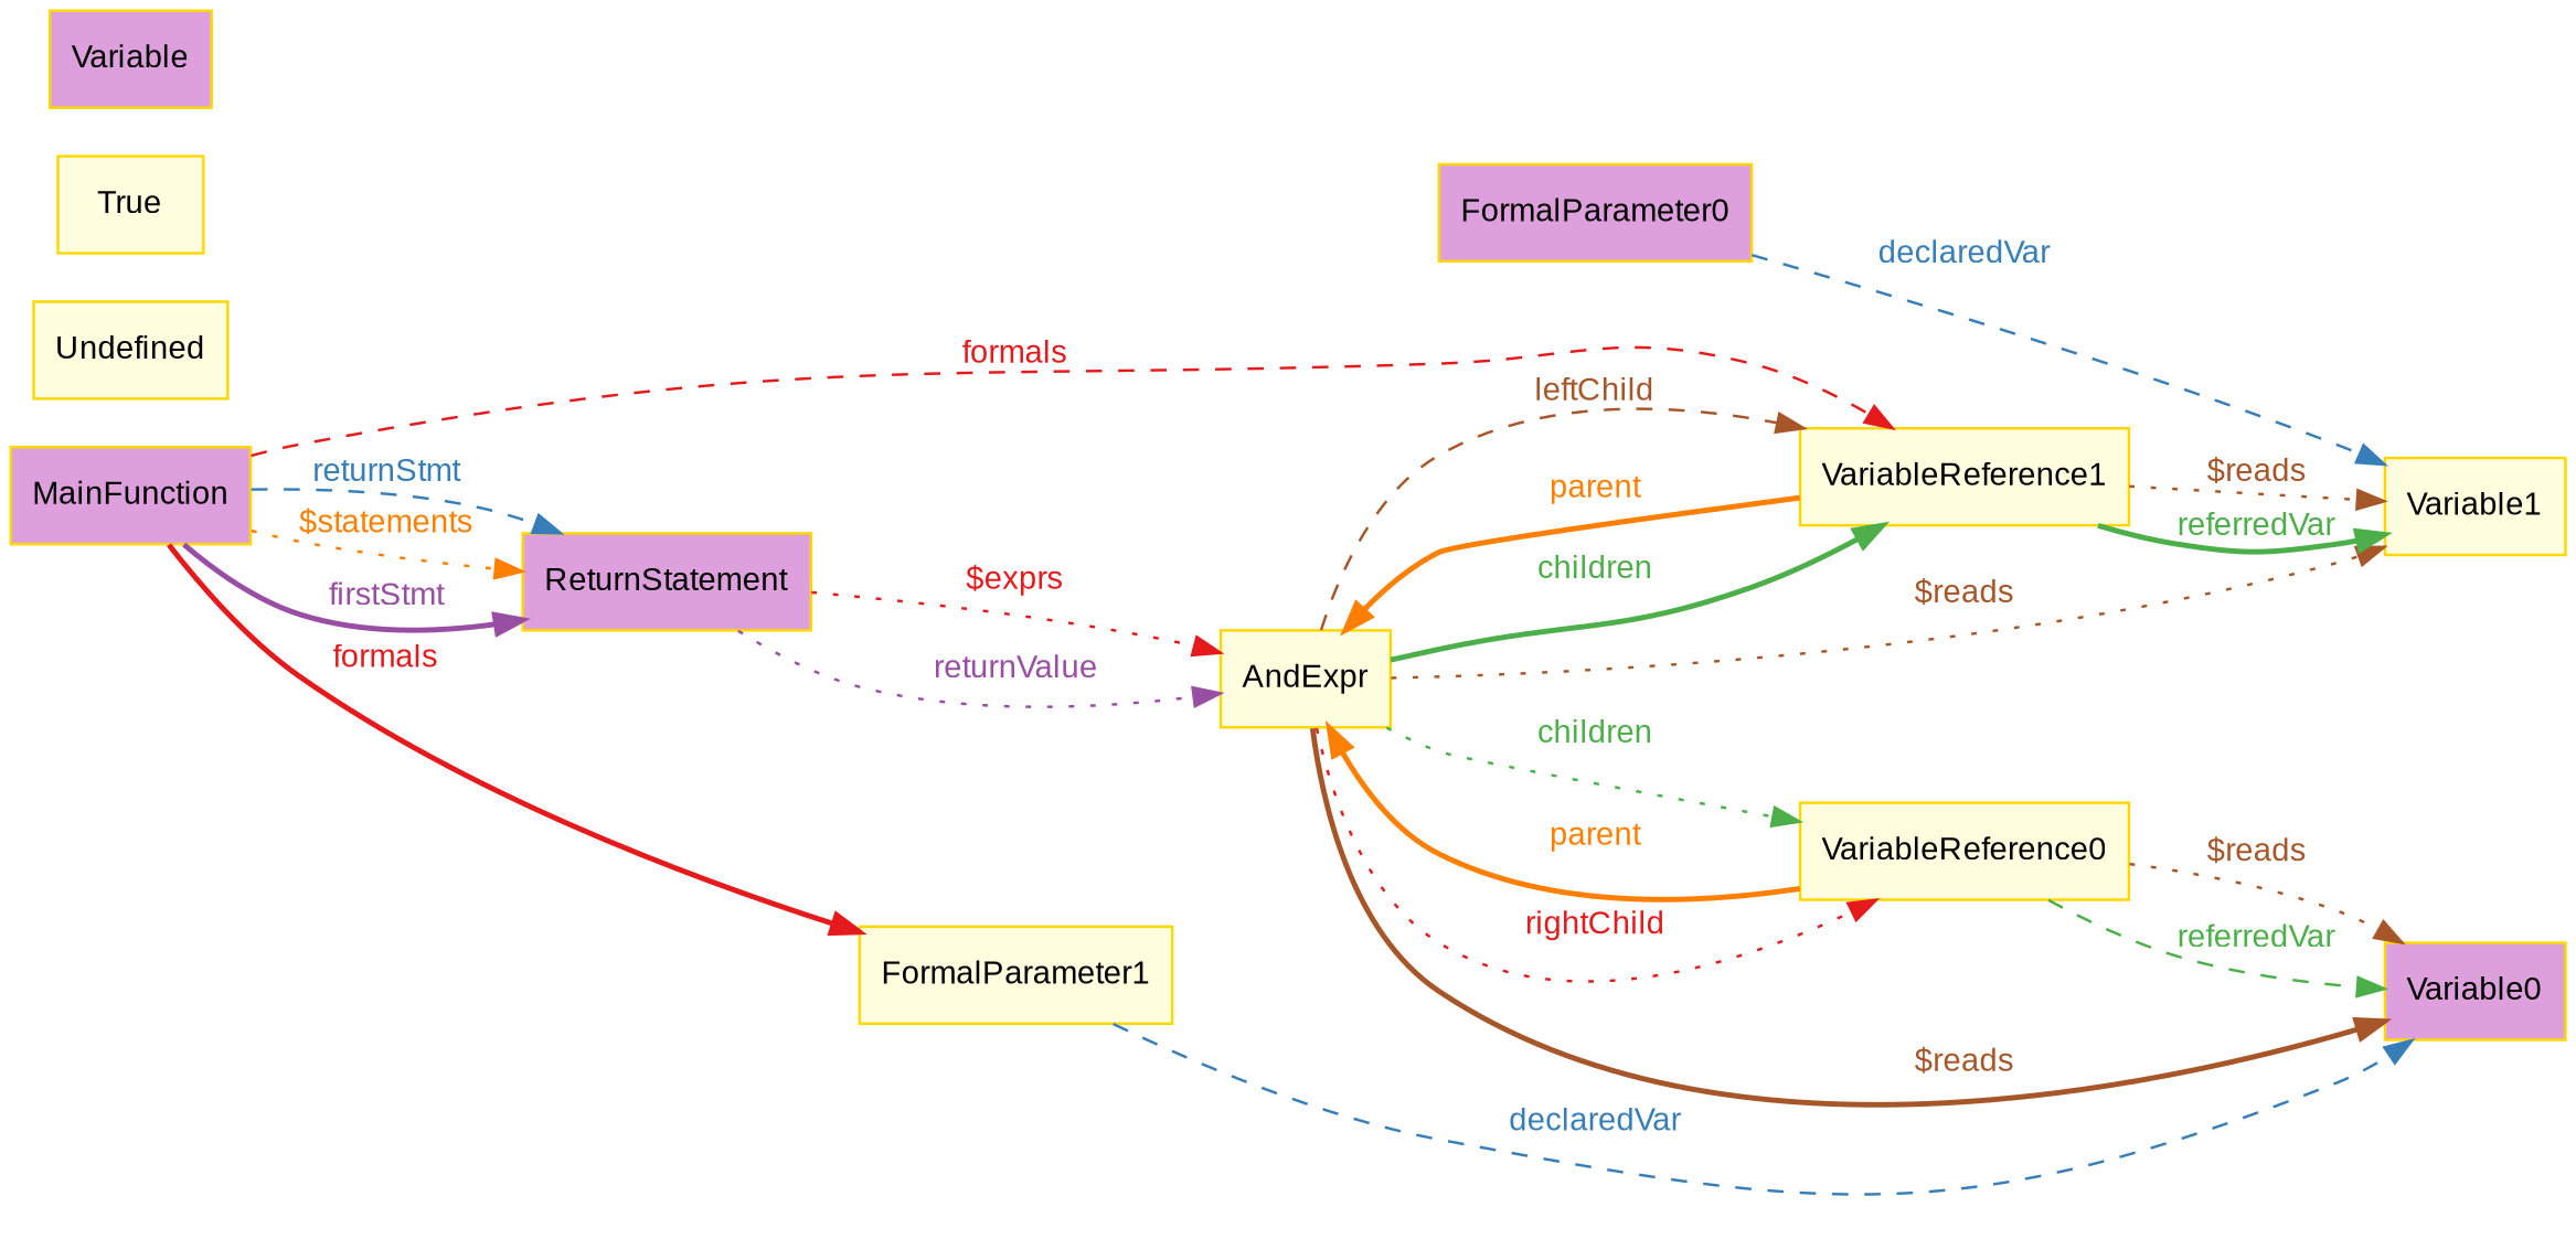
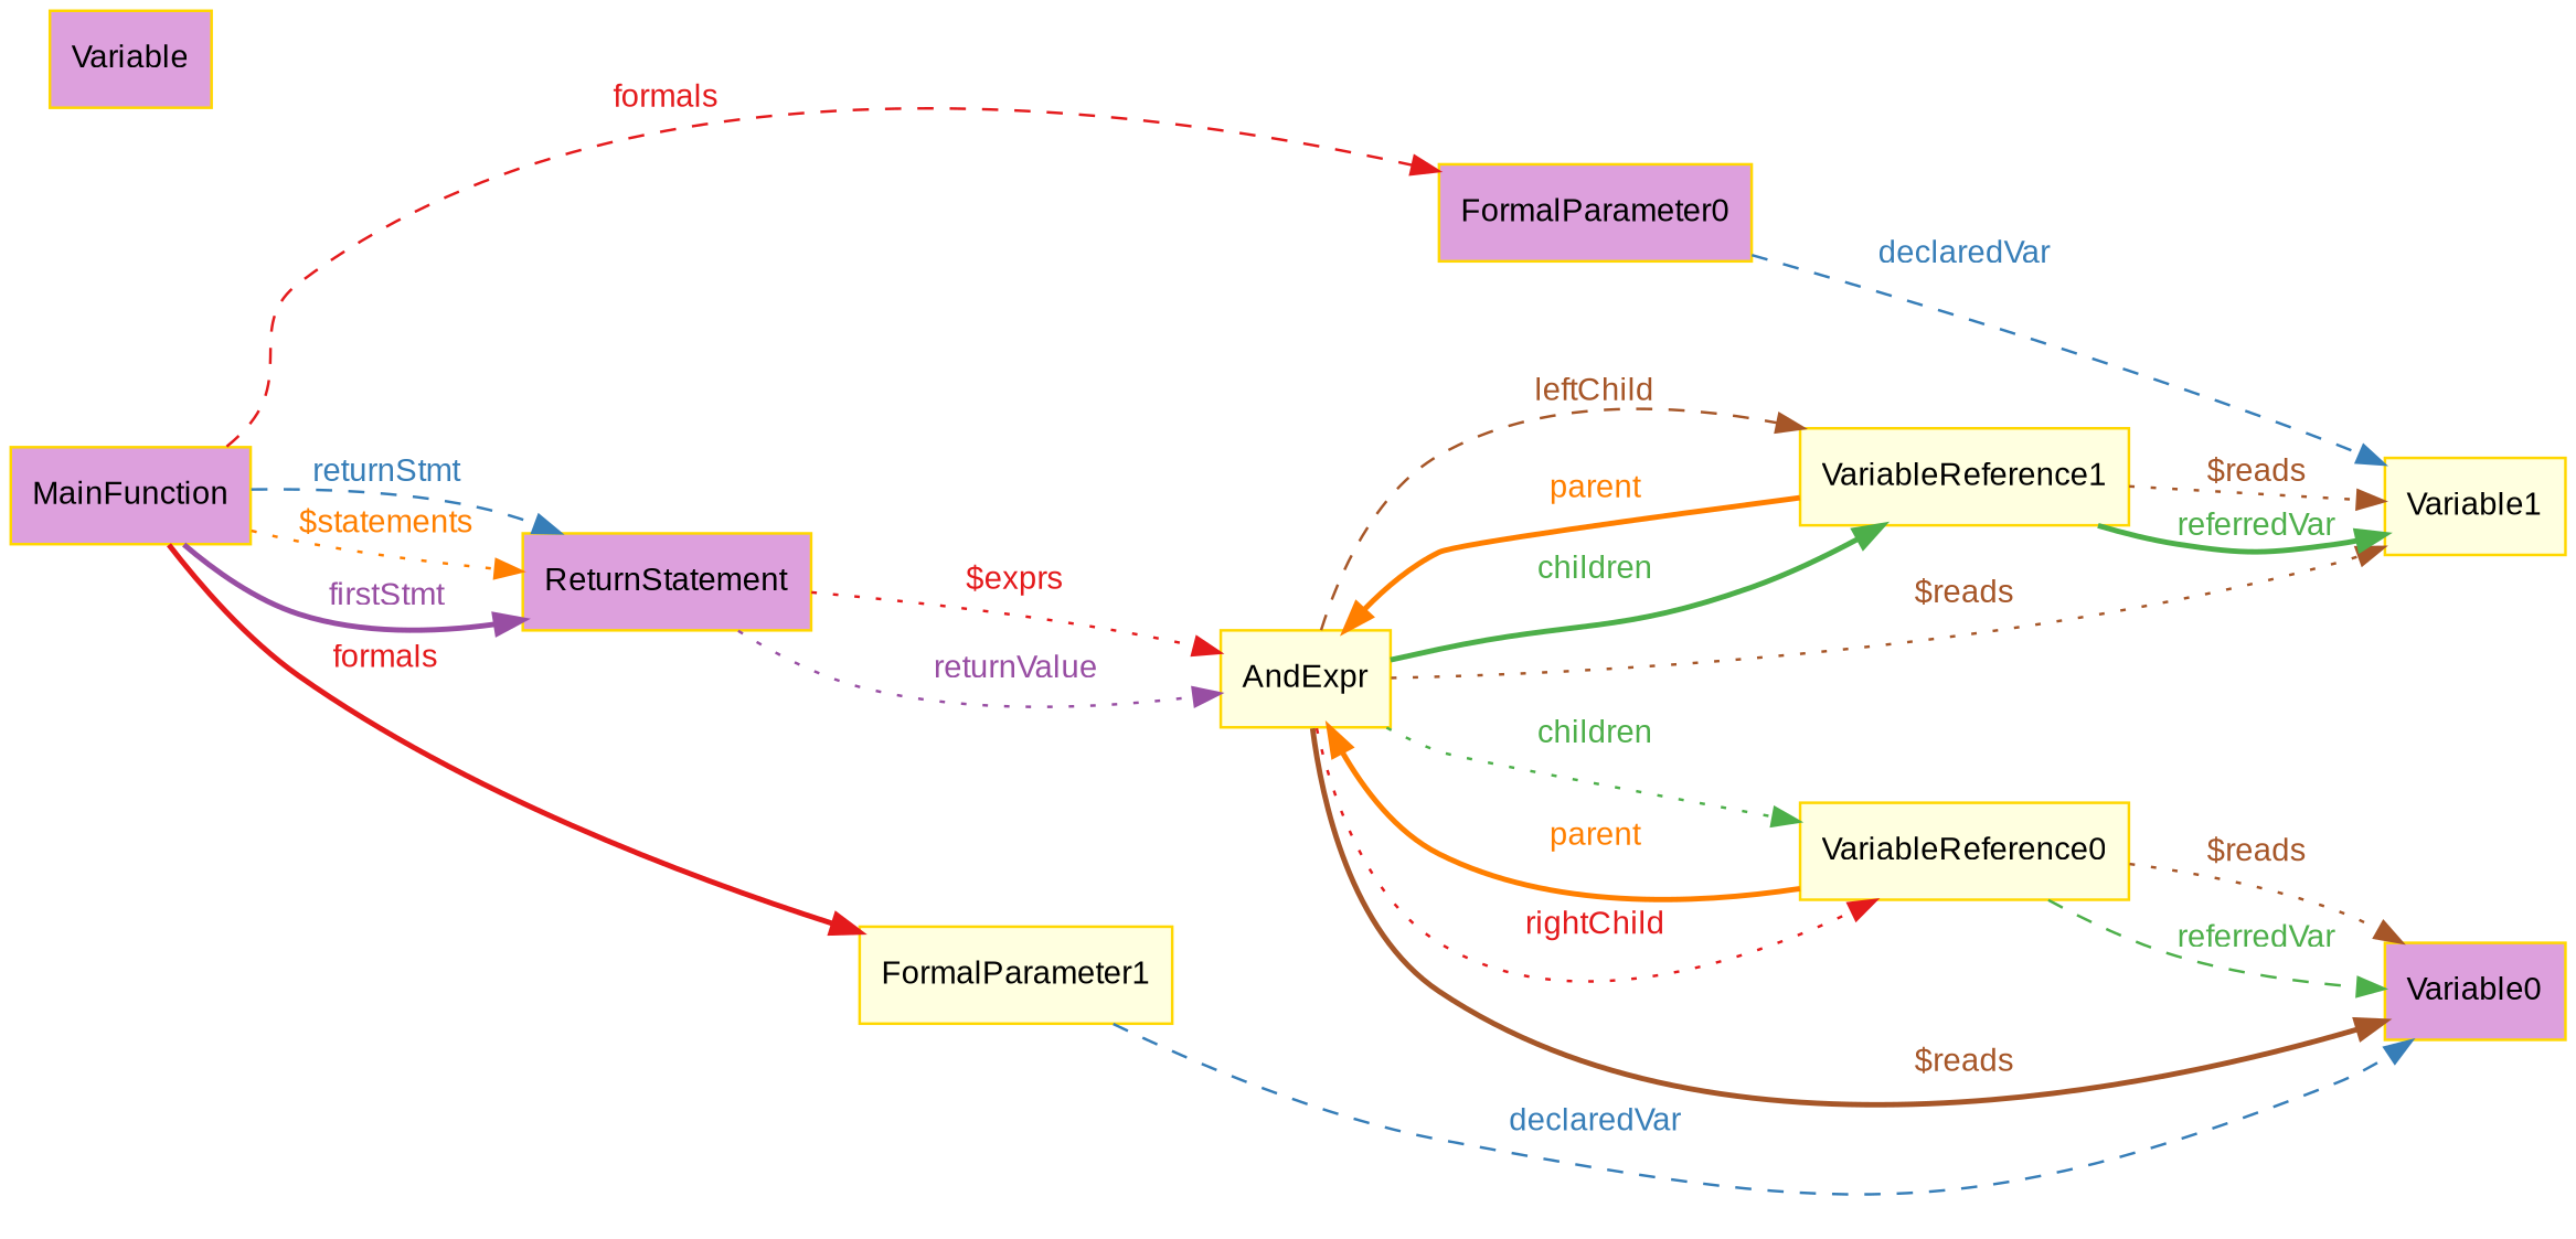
  digraph {
    fontname="Liberation Sans"
    fontsize=12
    rankdir=LR
    node [color="#ffd700" fillcolor=lightyellow fontcolor="#000000" fontname="Liberation Sans" fontsize=12 shape=box style="filled, solid"]
    edge [color="#a65628" dir=forward fontcolor="#a65628" fontname="Liberation Sans" fontsize=12 style=dotted uuid="<MainFunction, ReturnStatement>" weight=1]
    n1 [fillcolor=plum label=ReturnStatement uuid=ReturnStatement]
    n2 [label=AndExpr uuid=AndExpr]
    n3 [fillcolor=plum label=Variable0 uuid=Variable0]
    n4 [label=Variable1 uuid=Variable1]
    n5 [label=VariableReference0 uuid=VariableReference0]
    n6 [label=VariableReference1 uuid=VariableReference1]
    n7 [fillcolor=plum label=MainFunction uuid=MainFunction]
    n8 [fillcolor=plum label=FormalParameter0 uuid=FormalParameter0]
    n9 [label=FormalParameter1 uuid=FormalParameter1]
-   n10 [label=Undefined uuid=Undefined]
-   n11 [label=True uuid=True]
    n12 [fillcolor=plum label=Variable uuid=False]
    n1 -> n2 [color="#e41a1c" fontcolor="#e41a1c" label="$exprs" uuid="<ReturnStatement, AndExpr>"]
    n1 -> n2 [color="#984ea3" fontcolor="#984ea3" label=returnValue uuid="<ReturnStatement, AndExpr>"]
    n2 -> n3 [label="$reads" style=bold uuid="<AndExpr, Variable0>"]
    n2 -> n4 [label="$reads" uuid="<AndExpr, Variable1>"]
    n2 -> n5 [color="#4daf4a" fontcolor="#4daf4a" label=children uuid="<AndExpr, VariableReference0>"]
    n2 -> n5 [color="#ff7f00" dir=back fontcolor="#ff7f00" label=parent style=bold uuid="<VariableReference0, AndExpr>"]
    n2 -> n5 [color="#e41a1c" fontcolor="#e41a1c" label=rightChild uuid="<AndExpr, VariableReference0>"]
    n2 -> n6 [color="#4daf4a" fontcolor="#4daf4a" label=children style=bold uuid="<AndExpr, VariableReference1>"]
    n2 -> n6 [label=leftChild style=dashed uuid="<AndExpr, VariableReference1>"]
    n2 -> n6 [color="#ff7f00" dir=back fontcolor="#ff7f00" label=parent style=bold uuid="<VariableReference1, AndExpr>"]
    n5 -> n3 [label="$reads" uuid="<VariableReference0, Variable0>"]
    n5 -> n3 [color="#4daf4a" fontcolor="#4daf4a" label=referredVar style=dashed uuid="<VariableReference0, Variable0>"]
    n6 -> n4 [label="$reads" uuid="<VariableReference1, Variable1>"]
    n6 -> n4 [color="#4daf4a" fontcolor="#4daf4a" label=referredVar style=bold uuid="<VariableReference1, Variable1>"]
    n7 -> n1 [color="#ff7f00" fontcolor="#ff7f00" label="$statements"]
    n7 -> n1 [color="#984ea3" fontcolor="#984ea3" label=firstStmt style=bold]
    n7 -> n1 [color="#377eb8" fontcolor="#377eb8" label=returnStmt style=dashed]
-   n7 -> n6 [color="#e41a1c" fontcolor="#e41a1c" label=formals style=dashed uuid="<MainFunction, FormalParameter0>"]
+   n7 -> n8 [color="#e41a1c" fontcolor="#e41a1c" label=formals style=dashed uuid="<MainFunction, FormalParameter0>"]
    n7 -> n9 [color="#e41a1c" fontcolor="#e41a1c" label=formals style=bold uuid="<MainFunction, FormalParameter1>"]
    n8 -> n4 [color="#377eb8" fontcolor="#377eb8" label=declaredVar style=dashed uuid="<FormalParameter0, Variable1>"]
    n9 -> n3 [color="#377eb8" fontcolor="#377eb8" label=declaredVar style=dashed uuid="<FormalParameter1, Variable0>"]
  }
